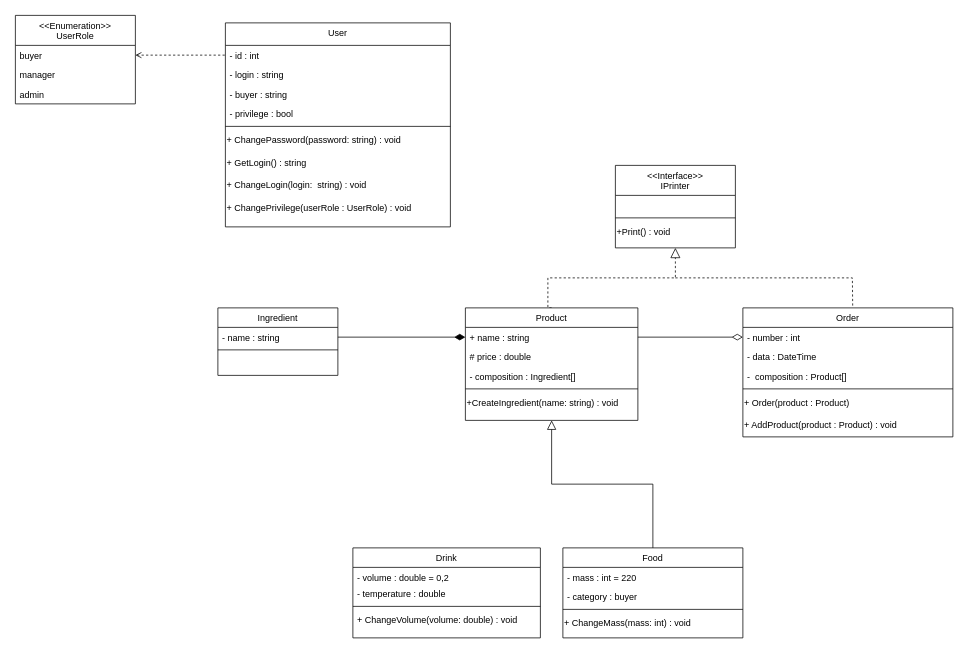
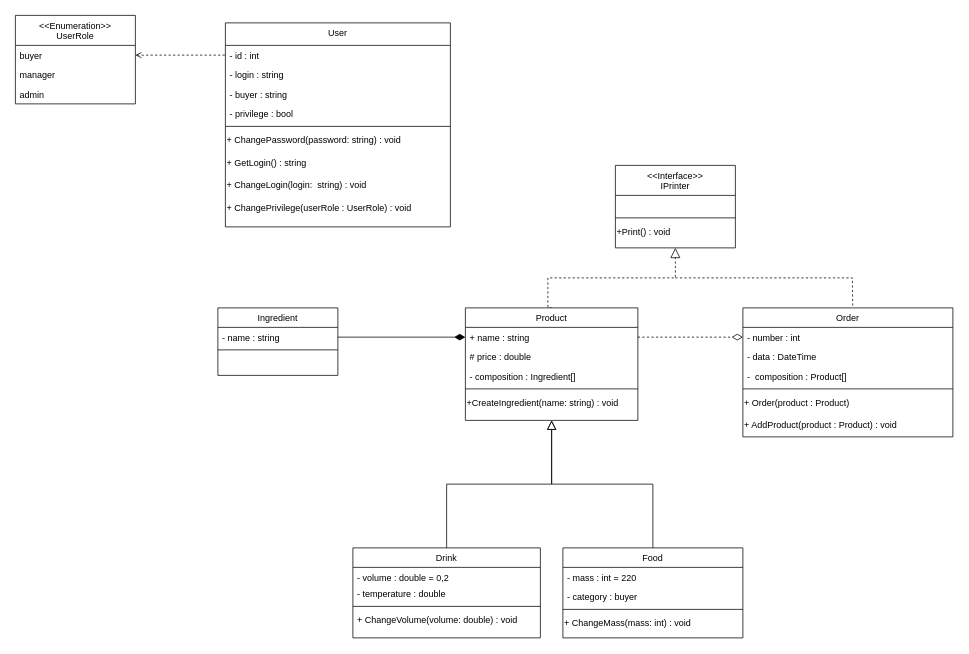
  <mxCell id="0" />
  <mxCell id="1" parent="0" />
  <mxCell id="2" style="edgeStyle=orthogonalEdgeStyle;rounded=0;orthogonalLoop=1;jettySize=auto;html=1;exitX=0.5;exitY=0;exitDx=0;exitDy=0;entryX=0.5;entryY=1;entryDx=0;entryDy=0;dashed=1;endArrow=block;endFill=0;endSize=11;" edge="1" parent="1" source="3" target="33"><mxGeometry relative="1" as="geometry"><Array as="points"><mxPoint x="730" y="370" /><mxPoint x="900" y="370" /></Array></mxGeometry></mxCell>
  <mxCell id="3" value="Product" style="swimlane;fontStyle=0;align=center;verticalAlign=top;childLayout=stackLayout;horizontal=1;startSize=26;horizontalStack=0;resizeParent=1;resizeLast=0;collapsible=1;marginBottom=0;rounded=0;shadow=0;strokeWidth=1;" parent="1" vertex="1"><mxGeometry x="620" y="410" width="230" height="150" as="geometry"><mxRectangle x="230" y="140" width="160" height="26" as="alternateBounds" /></mxGeometry></mxCell>
  <mxCell id="4" value="+ name : string" style="text;align=left;verticalAlign=top;spacingLeft=4;spacingRight=4;overflow=hidden;rotatable=0;points=[[0,0.5],[1,0.5]];portConstraint=eastwest;" parent="3" vertex="1"><mxGeometry y="26" width="230" height="26" as="geometry" /></mxCell>
  <mxCell id="5" value="# price : double" style="text;align=left;verticalAlign=top;spacingLeft=4;spacingRight=4;overflow=hidden;rotatable=0;points=[[0,0.5],[1,0.5]];portConstraint=eastwest;rounded=0;shadow=0;html=0;" parent="3" vertex="1"><mxGeometry y="52" width="230" height="26" as="geometry" /></mxCell>
  <mxCell id="6" value="- composition : Ingredient[]" style="text;align=left;verticalAlign=top;spacingLeft=4;spacingRight=4;overflow=hidden;rotatable=0;points=[[0,0.5],[1,0.5]];portConstraint=eastwest;rounded=0;shadow=0;html=0;" vertex="1" parent="3"><mxGeometry y="78" width="230" height="26" as="geometry" /></mxCell>
  <mxCell id="7" value="" style="line;html=1;strokeWidth=1;align=left;verticalAlign=middle;spacingTop=-1;spacingLeft=3;spacingRight=3;rotatable=0;labelPosition=right;points=[];portConstraint=eastwest;" parent="3" vertex="1"><mxGeometry y="104" width="230" height="8" as="geometry" /></mxCell>
  <mxCell id="8" value="+CreateIngredient(name: string) : void" style="text;html=1;align=left;verticalAlign=middle;resizable=0;points=[];autosize=1;strokeColor=none;fillColor=none;" vertex="1" parent="3"><mxGeometry y="112" width="230" height="30" as="geometry" /></mxCell>
  <mxCell id="9" value="Drink" style="swimlane;fontStyle=0;align=center;verticalAlign=top;childLayout=stackLayout;horizontal=1;startSize=26;horizontalStack=0;resizeParent=1;resizeLast=0;collapsible=1;marginBottom=0;rounded=0;shadow=0;strokeWidth=1;" parent="1" vertex="1"><mxGeometry x="470" y="730" width="250" height="120" as="geometry"><mxRectangle x="130" y="380" width="160" height="26" as="alternateBounds" /></mxGeometry></mxCell>
  <mxCell id="10" value="- volume : double = 0,2" style="text;align=left;verticalAlign=top;spacingLeft=4;spacingRight=4;overflow=hidden;rotatable=0;points=[[0,0.5],[1,0.5]];portConstraint=eastwest;" parent="9" vertex="1"><mxGeometry y="26" width="250" height="22" as="geometry" /></mxCell>
  <mxCell id="11" value="- temperature : double" style="text;align=left;verticalAlign=top;spacingLeft=4;spacingRight=4;overflow=hidden;rotatable=0;points=[[0,0.5],[1,0.5]];portConstraint=eastwest;rounded=0;shadow=0;html=0;" parent="9" vertex="1"><mxGeometry y="48" width="250" height="26" as="geometry" /></mxCell>
  <mxCell id="12" value="" style="line;html=1;strokeWidth=1;align=left;verticalAlign=middle;spacingTop=-1;spacingLeft=3;spacingRight=3;rotatable=0;labelPosition=right;points=[];portConstraint=eastwest;" parent="9" vertex="1"><mxGeometry y="74" width="250" height="8" as="geometry" /></mxCell>
  <mxCell id="13" value="+ ChangeVolume(volume: double) : void" style="text;align=left;verticalAlign=top;spacingLeft=4;spacingRight=4;overflow=hidden;rotatable=0;points=[[0,0.5],[1,0.5]];portConstraint=eastwest;" parent="9" vertex="1"><mxGeometry y="82" width="250" height="26" as="geometry" /></mxCell>
+ <mxCell id="14" value="" style="endArrow=block;endSize=10;endFill=0;shadow=0;strokeWidth=1;rounded=0;edgeStyle=elbowEdgeStyle;elbow=vertical;" parent="1" source="9" target="3" edge="1"><mxGeometry width="160" relative="1" as="geometry"><mxPoint x="620" y="493" as="sourcePoint" /><mxPoint x="620" y="493" as="targetPoint" /></mxGeometry></mxCell>
  <mxCell id="15" value="Food" style="swimlane;fontStyle=0;align=center;verticalAlign=top;childLayout=stackLayout;horizontal=1;startSize=26;horizontalStack=0;resizeParent=1;resizeLast=0;collapsible=1;marginBottom=0;rounded=0;shadow=0;strokeWidth=1;" parent="1" vertex="1"><mxGeometry x="750" y="730" width="240" height="120" as="geometry"><mxRectangle x="340" y="380" width="170" height="26" as="alternateBounds" /></mxGeometry></mxCell>
  <mxCell id="16" value="- mass : int = 220" style="text;align=left;verticalAlign=top;spacingLeft=4;spacingRight=4;overflow=hidden;rotatable=0;points=[[0,0.5],[1,0.5]];portConstraint=eastwest;" parent="15" vertex="1"><mxGeometry y="26" width="240" height="26" as="geometry" /></mxCell>
  <mxCell id="17" value="- сategory : buyer" style="text;align=left;verticalAlign=top;spacingLeft=4;spacingRight=4;overflow=hidden;rotatable=0;points=[[0,0.5],[1,0.5]];portConstraint=eastwest;" vertex="1" parent="15"><mxGeometry y="52" width="240" height="26" as="geometry" /></mxCell>
  <mxCell id="18" value="" style="line;html=1;strokeWidth=1;align=left;verticalAlign=middle;spacingTop=-1;spacingLeft=3;spacingRight=3;rotatable=0;labelPosition=right;points=[];portConstraint=eastwest;" parent="15" vertex="1"><mxGeometry y="78" width="240" height="8" as="geometry" /></mxCell>
  <mxCell id="19" value="+ ChangeMass(mass: int) : void" style="text;html=1;align=left;verticalAlign=middle;resizable=0;points=[];autosize=1;strokeColor=none;fillColor=none;" vertex="1" parent="15"><mxGeometry y="86" width="240" height="30" as="geometry" /></mxCell>
  <mxCell id="20" value="" style="endArrow=block;endSize=10;endFill=0;shadow=0;strokeWidth=1;rounded=0;edgeStyle=elbowEdgeStyle;elbow=vertical;" parent="1" source="15" target="3" edge="1"><mxGeometry width="160" relative="1" as="geometry"><mxPoint x="630" y="663" as="sourcePoint" /><mxPoint x="730" y="561" as="targetPoint" /></mxGeometry></mxCell>
  <mxCell id="21" value="Order" style="swimlane;fontStyle=0;align=center;verticalAlign=top;childLayout=stackLayout;horizontal=1;startSize=26;horizontalStack=0;resizeParent=1;resizeLast=0;collapsible=1;marginBottom=0;rounded=0;shadow=0;strokeWidth=1;" vertex="1" parent="1"><mxGeometry x="990" y="410" width="280" height="172" as="geometry"><mxRectangle x="230" y="140" width="160" height="26" as="alternateBounds" /></mxGeometry></mxCell>
  <mxCell id="22" value="- number : int" style="text;align=left;verticalAlign=top;spacingLeft=4;spacingRight=4;overflow=hidden;rotatable=0;points=[[0,0.5],[1,0.5]];portConstraint=eastwest;" vertex="1" parent="21"><mxGeometry y="26" width="280" height="26" as="geometry" /></mxCell>
  <mxCell id="23" value="- data : DateTime" style="text;align=left;verticalAlign=top;spacingLeft=4;spacingRight=4;overflow=hidden;rotatable=0;points=[[0,0.5],[1,0.5]];portConstraint=eastwest;rounded=0;shadow=0;html=0;" vertex="1" parent="21"><mxGeometry y="52" width="280" height="26" as="geometry" /></mxCell>
  <mxCell id="24" value="-  composition : Product[] " style="text;align=left;verticalAlign=top;spacingLeft=4;spacingRight=4;overflow=hidden;rotatable=0;points=[[0,0.5],[1,0.5]];portConstraint=eastwest;rounded=0;shadow=0;html=0;" vertex="1" parent="21"><mxGeometry y="78" width="280" height="26" as="geometry" /></mxCell>
  <mxCell id="25" value="" style="line;html=1;strokeWidth=1;align=left;verticalAlign=middle;spacingTop=-1;spacingLeft=3;spacingRight=3;rotatable=0;labelPosition=right;points=[];portConstraint=eastwest;" vertex="1" parent="21"><mxGeometry y="104" width="280" height="8" as="geometry" /></mxCell>
  <mxCell id="26" value="+ Order(product : Product)&amp;nbsp;" style="text;html=1;align=left;verticalAlign=middle;resizable=0;points=[];autosize=1;strokeColor=none;fillColor=none;" vertex="1" parent="21"><mxGeometry y="112" width="280" height="30" as="geometry" /></mxCell>
  <mxCell id="27" value="+ AddProduct(product : Product) : void" style="text;html=1;align=left;verticalAlign=middle;resizable=0;points=[];autosize=1;strokeColor=none;fillColor=none;" vertex="1" parent="21"><mxGeometry y="142" width="280" height="30" as="geometry" /></mxCell>
- <mxCell id="28" style="edgeStyle=orthogonalEdgeStyle;rounded=0;orthogonalLoop=1;jettySize=auto;html=1;exitX=1;exitY=0.5;exitDx=0;exitDy=0;endSize=12;endArrow=diamondThin;endFill=0;entryX=0;entryY=0.5;entryDx=0;entryDy=0;" edge="1" parent="1" source="4" target="22"><mxGeometry relative="1" as="geometry"><mxPoint x="960" y="449" as="targetPoint" /></mxGeometry></mxCell>
+ <mxCell id="28" style="edgeStyle=orthogonalEdgeStyle;rounded=0;orthogonalLoop=1;jettySize=auto;html=1;exitX=1;exitY=0.5;exitDx=0;exitDy=0;endSize=12;endArrow=diamondThin;endFill=0;entryX=0;entryY=0.5;entryDx=0;entryDy=0;dashed=1;" edge="1" parent="1" source="4" target="22"><mxGeometry relative="1" as="geometry"><mxPoint x="960" y="449" as="targetPoint" /></mxGeometry></mxCell>
  <mxCell id="29" value="Ingredient" style="swimlane;fontStyle=0;align=center;verticalAlign=top;childLayout=stackLayout;horizontal=1;startSize=26;horizontalStack=0;resizeParent=1;resizeLast=0;collapsible=1;marginBottom=0;rounded=0;shadow=0;strokeWidth=1;" vertex="1" parent="1"><mxGeometry x="290" y="410" width="160" height="90" as="geometry"><mxRectangle x="230" y="140" width="160" height="26" as="alternateBounds" /></mxGeometry></mxCell>
  <mxCell id="30" value="- name : string" style="text;align=left;verticalAlign=top;spacingLeft=4;spacingRight=4;overflow=hidden;rotatable=0;points=[[0,0.5],[1,0.5]];portConstraint=eastwest;" vertex="1" parent="29"><mxGeometry y="26" width="160" height="26" as="geometry" /></mxCell>
  <mxCell id="31" value="" style="line;html=1;strokeWidth=1;align=left;verticalAlign=middle;spacingTop=-1;spacingLeft=3;spacingRight=3;rotatable=0;labelPosition=right;points=[];portConstraint=eastwest;" vertex="1" parent="29"><mxGeometry y="52" width="160" height="8" as="geometry" /></mxCell>
  <mxCell id="32" style="edgeStyle=orthogonalEdgeStyle;rounded=0;orthogonalLoop=1;jettySize=auto;html=1;exitX=1;exitY=0.5;exitDx=0;exitDy=0;entryX=0;entryY=0.5;entryDx=0;entryDy=0;endArrow=diamondThin;endFill=1;endSize=12;" edge="1" parent="1" source="30" target="4"><mxGeometry relative="1" as="geometry" /></mxCell>
  <mxCell id="33" value="&lt;&lt;Interface&gt;&gt;&#10;IPrinter" style="swimlane;fontStyle=0;align=center;verticalAlign=top;childLayout=stackLayout;horizontal=1;startSize=40;horizontalStack=0;resizeParent=1;resizeLast=0;collapsible=1;marginBottom=0;rounded=0;shadow=0;strokeWidth=1;" vertex="1" parent="1"><mxGeometry x="820" width="160" height="110" as="geometry" y="220"><mxRectangle x="230" y="140" width="160" height="26" as="alternateBounds" /></mxGeometry></mxCell>
  <mxCell id="34" style="text;align=left;verticalAlign=top;spacingLeft=4;spacingRight=4;overflow=hidden;rotatable=0;points=[[0,0.5],[1,0.5]];portConstraint=eastwest;" vertex="1" parent="33"><mxGeometry y="40" width="160" height="26" as="geometry" /></mxCell>
  <mxCell id="35" value="" style="line;html=1;strokeWidth=1;align=left;verticalAlign=middle;spacingTop=-1;spacingLeft=3;spacingRight=3;rotatable=0;labelPosition=right;points=[];portConstraint=eastwest;" vertex="1" parent="33"><mxGeometry y="66" width="160" height="8" as="geometry" /></mxCell>
  <mxCell id="36" value="+Print() : void" style="text;html=1;align=left;verticalAlign=middle;resizable=0;points=[];autosize=1;strokeColor=none;fillColor=none;" vertex="1" parent="33"><mxGeometry y="74" width="160" height="30" as="geometry" /></mxCell>
  <mxCell id="37" value="" style="endArrow=none;html=1;rounded=0;entryX=0.523;entryY=-0.006;entryDx=0;entryDy=0;entryPerimeter=0;dashed=1;" edge="1" parent="1" target="21"><mxGeometry width="50" height="50" relative="1" as="geometry"><mxPoint x="900" y="370" as="sourcePoint" /><mxPoint x="1130" y="370" as="targetPoint" /><Array as="points"><mxPoint x="1136" y="370" /></Array></mxGeometry></mxCell>
  <mxCell id="38" value="User" style="swimlane;fontStyle=0;align=center;verticalAlign=top;childLayout=stackLayout;horizontal=1;startSize=30;horizontalStack=0;resizeParent=1;resizeLast=0;collapsible=1;marginBottom=0;rounded=0;shadow=0;strokeWidth=1;" vertex="1" parent="1"><mxGeometry x="300" y="30" width="300" height="272" as="geometry"><mxRectangle x="230" y="140" width="160" height="26" as="alternateBounds" /></mxGeometry></mxCell>
  <mxCell id="39" value="- id : int" style="text;align=left;verticalAlign=top;spacingLeft=4;spacingRight=4;overflow=hidden;rotatable=0;points=[[0,0.5],[1,0.5]];portConstraint=eastwest;" vertex="1" parent="38"><mxGeometry y="30" width="300" height="26" as="geometry" /></mxCell>
  <mxCell id="40" value="- login : string" style="text;align=left;verticalAlign=top;spacingLeft=4;spacingRight=4;overflow=hidden;rotatable=0;points=[[0,0.5],[1,0.5]];portConstraint=eastwest;rounded=0;shadow=0;html=0;" vertex="1" parent="38"><mxGeometry y="56" width="300" height="26" as="geometry" /></mxCell>
  <mxCell id="41" value="- buyer : string" style="text;align=left;verticalAlign=top;spacingLeft=4;spacingRight=4;overflow=hidden;rotatable=0;points=[[0,0.5],[1,0.5]];portConstraint=eastwest;rounded=0;shadow=0;html=0;" vertex="1" parent="38"><mxGeometry y="82" width="300" height="26" as="geometry" /></mxCell>
  <mxCell id="42" value="- privilege : bool" style="text;align=left;verticalAlign=top;spacingLeft=4;spacingRight=4;overflow=hidden;rotatable=0;points=[[0,0.5],[1,0.5]];portConstraint=eastwest;rounded=0;shadow=0;html=0;" vertex="1" parent="38"><mxGeometry y="108" width="300" height="26" as="geometry" /></mxCell>
  <mxCell id="43" value="" style="line;html=1;strokeWidth=1;align=left;verticalAlign=middle;spacingTop=-1;spacingLeft=3;spacingRight=3;rotatable=0;labelPosition=right;points=[];portConstraint=eastwest;" vertex="1" parent="38"><mxGeometry y="134" width="300" height="8" as="geometry" /></mxCell>
  <mxCell id="44" value="+ ChangePassword(password: string) : void" style="text;html=1;align=left;verticalAlign=middle;resizable=0;points=[];autosize=1;strokeColor=none;fillColor=none;" vertex="1" parent="38"><mxGeometry y="142" width="300" height="30" as="geometry" /></mxCell>
  <mxCell id="45" value="+ GetLogin() : string" style="text;html=1;align=left;verticalAlign=middle;resizable=0;points=[];autosize=1;strokeColor=none;fillColor=none;" vertex="1" parent="38"><mxGeometry y="172" width="300" height="30" as="geometry" /></mxCell>
  <mxCell id="46" value="+ ChangeLogin(login:&amp;nbsp; string) : void" style="text;html=1;align=left;verticalAlign=middle;resizable=0;points=[];autosize=1;strokeColor=none;fillColor=none;" vertex="1" parent="38"><mxGeometry y="202" width="300" height="30" as="geometry" /></mxCell>
  <mxCell id="47" value="+ ChangePrivilege(userRole : UserRole) : void" style="text;html=1;align=left;verticalAlign=middle;resizable=0;points=[];autosize=1;strokeColor=none;fillColor=none;" vertex="1" parent="38"><mxGeometry y="232" width="300" height="30" as="geometry" /></mxCell>
  <mxCell id="48" value="&lt;&lt;Enumeration&gt;&gt;&#10;UserRole" style="swimlane;fontStyle=0;align=center;verticalAlign=top;childLayout=stackLayout;horizontal=1;startSize=40;horizontalStack=0;resizeParent=1;resizeLast=0;collapsible=1;marginBottom=0;rounded=0;shadow=0;strokeWidth=1;" vertex="1" parent="1"><mxGeometry x="20" y="20" width="160" height="118" as="geometry"><mxRectangle x="230" y="140" width="160" height="26" as="alternateBounds" /></mxGeometry></mxCell>
  <mxCell id="49" value="buyer" style="text;align=left;verticalAlign=top;spacingLeft=4;spacingRight=4;overflow=hidden;rotatable=0;points=[[0,0.5],[1,0.5]];portConstraint=eastwest;" vertex="1" parent="48"><mxGeometry y="40" width="160" height="26" as="geometry" /></mxCell>
  <mxCell id="50" value="manager " style="text;align=left;verticalAlign=top;spacingLeft=4;spacingRight=4;overflow=hidden;rotatable=0;points=[[0,0.5],[1,0.5]];portConstraint=eastwest;" vertex="1" parent="48"><mxGeometry y="66" width="160" height="26" as="geometry" /></mxCell>
  <mxCell id="51" value="admin " style="text;align=left;verticalAlign=top;spacingLeft=4;spacingRight=4;overflow=hidden;rotatable=0;points=[[0,0.5],[1,0.5]];portConstraint=eastwest;" vertex="1" parent="48"><mxGeometry y="92" width="160" height="26" as="geometry" /></mxCell>
  <mxCell id="52" style="edgeStyle=orthogonalEdgeStyle;rounded=0;orthogonalLoop=1;jettySize=auto;html=1;entryX=0;entryY=0.5;entryDx=0;entryDy=0;endArrow=none;endFill=0;dashed=1;startArrow=open;startFill=0;exitX=1;exitY=0.5;exitDx=0;exitDy=0;" edge="1" parent="1" source="49" target="39"><mxGeometry relative="1" as="geometry"><mxPoint x="230" y="69" as="sourcePoint" /></mxGeometry></mxCell>
